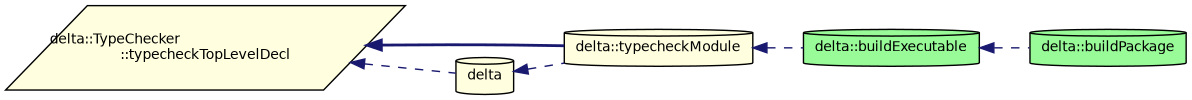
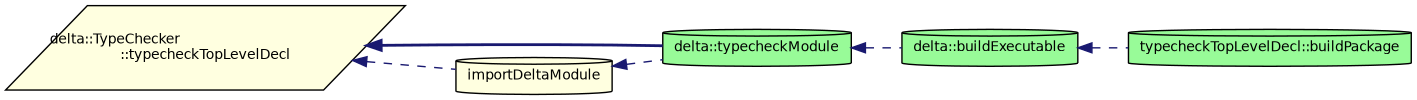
  digraph {
    rankdir=LR
    node [color=black fillcolor=lightyellow fontname=Helvetica fontsize=10 shape=cylinder style=filled]
    edge [color=midnightblue dir=back fontname=Helvetica fontsize=10 labelfontname=Helvetica labelfontsize=10 style=dashed]
    n1 [fontcolor=black height=0.2 label="delta::TypeChecker\l::typecheckTopLevelDecl" shape=parallelogram width=0.4]
-   n2 [height=0.2 label="delta::typecheckModule" width=0.4]
-   n3 [height=0.2 label=delta width=0.4]
+   n2 [fillcolor=palegreen height=0.2 label="delta::typecheckModule" width=0.4]
+   n3 [height=0.2 label=importDeltaModule width=0.4]
    n4 [fillcolor=palegreen height=0.2 label="delta::buildExecutable" width=0.4]
-   n5 [fillcolor=palegreen height=0.2 label="delta::buildPackage" width=0.4]
+   n5 [fillcolor=palegreen height=0.2 label="typecheckTopLevelDecl::buildPackage" width=0.4]
    n1 -> n2 [style=bold]
    n1 -> n3
    n2 -> n4
    n3 -> n2
    n4 -> n5
  }
